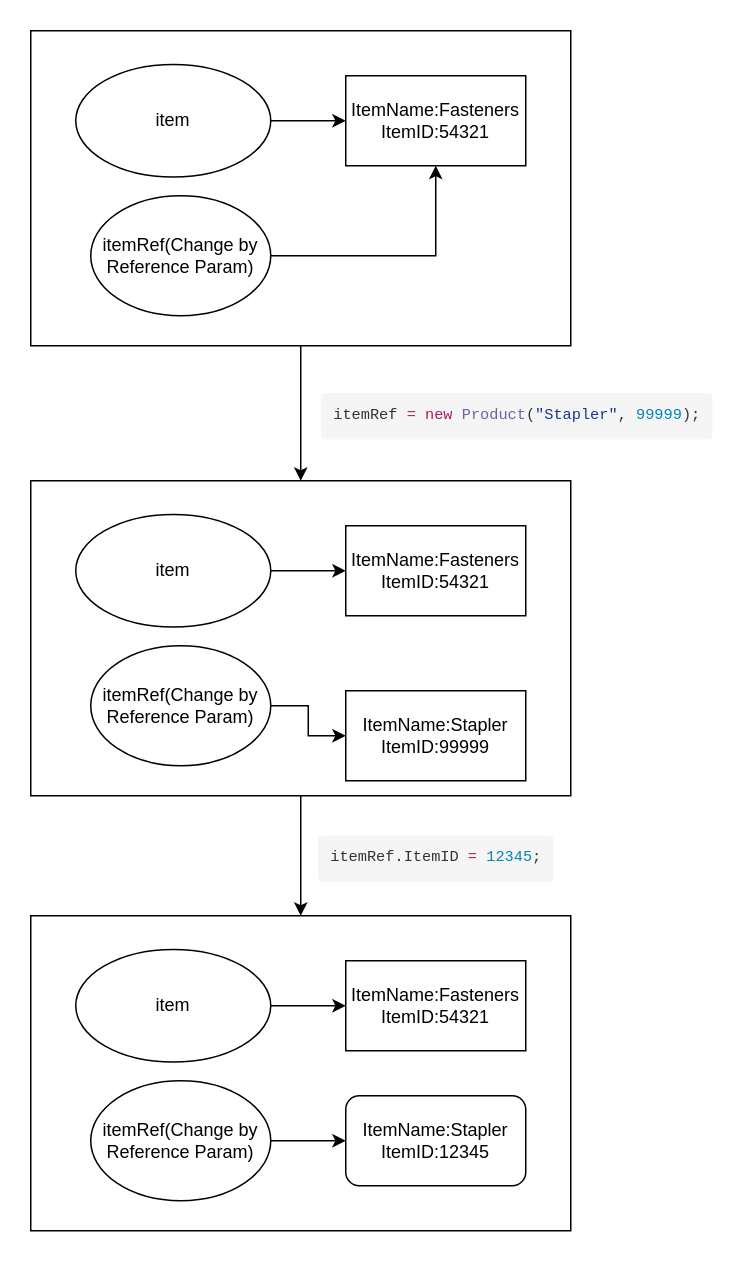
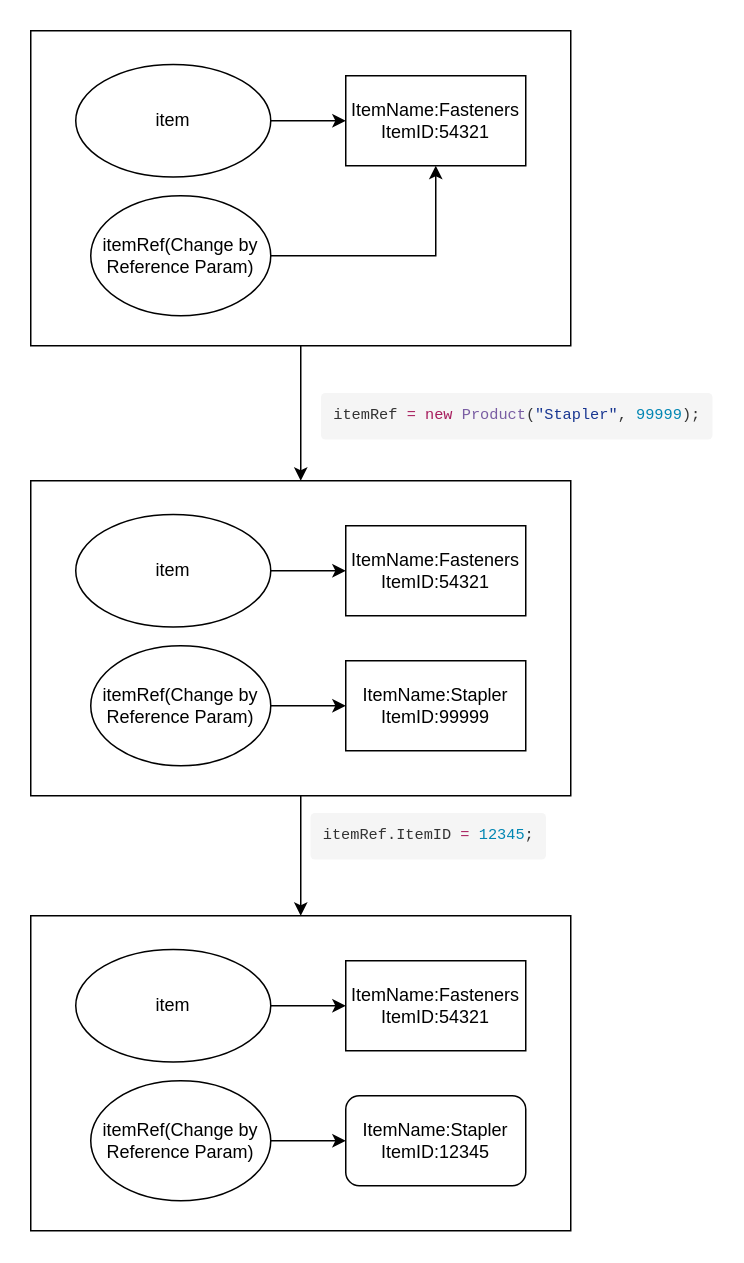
  <mxCell id="0" />
  <mxCell id="1" parent="0" />
  <mxCell id="2" style="edgeStyle=orthogonalEdgeStyle;rounded=0;orthogonalLoop=1;jettySize=auto;html=1;entryX=0.5;entryY=0;entryDx=0;entryDy=0;" edge="1" parent="1" source="3" target="18"><mxGeometry relative="1" as="geometry" /></mxCell>
  <mxCell id="3" value="" style="rounded=0;whiteSpace=wrap;html=1;fillColor=none;" vertex="1" parent="1"><mxGeometry x="20" y="320" width="360" height="210" as="geometry" /></mxCell>
  <mxCell id="4" value="ItemName:Fasteners&lt;br&gt;ItemID:54321" style="rounded=0;whiteSpace=wrap;html=1;" vertex="1" parent="1"><mxGeometry x="230" y="50" width="120" height="60" as="geometry" /></mxCell>
  <mxCell id="5" style="edgeStyle=orthogonalEdgeStyle;rounded=0;orthogonalLoop=1;jettySize=auto;html=1;" edge="1" parent="1" source="6" target="4"><mxGeometry relative="1" as="geometry" /></mxCell>
  <mxCell id="6" value="item" style="ellipse;whiteSpace=wrap;html=1;" vertex="1" parent="1"><mxGeometry x="50" y="42.5" width="130" height="75" as="geometry" /></mxCell>
  <mxCell id="7" style="edgeStyle=orthogonalEdgeStyle;rounded=0;orthogonalLoop=1;jettySize=auto;html=1;" edge="1" parent="1" source="8" target="4"><mxGeometry relative="1" as="geometry" /></mxCell>
  <mxCell id="8" value="itemRef(Change by Reference Param)" style="ellipse;whiteSpace=wrap;html=1;" vertex="1" parent="1"><mxGeometry x="60" y="130" width="120" height="80" as="geometry" /></mxCell>
  <mxCell id="9" style="edgeStyle=orthogonalEdgeStyle;rounded=0;orthogonalLoop=1;jettySize=auto;html=1;entryX=0.5;entryY=0;entryDx=0;entryDy=0;" edge="1" parent="1" source="10" target="3"><mxGeometry relative="1" as="geometry" /></mxCell>
  <mxCell id="10" value="" style="rounded=0;whiteSpace=wrap;html=1;fillColor=none;" vertex="1" parent="1"><mxGeometry x="20" y="20" width="360" height="210" as="geometry" /></mxCell>
  <mxCell id="11" value="ItemName:Fasteners&lt;br&gt;ItemID:54321" style="rounded=0;whiteSpace=wrap;html=1;" vertex="1" parent="1"><mxGeometry x="230" y="350" width="120" height="60" as="geometry" /></mxCell>
  <mxCell id="12" style="edgeStyle=orthogonalEdgeStyle;rounded=0;orthogonalLoop=1;jettySize=auto;html=1;" edge="1" parent="1" source="13" target="11"><mxGeometry relative="1" as="geometry" /></mxCell>
  <mxCell id="13" value="item" style="ellipse;whiteSpace=wrap;html=1;" vertex="1" parent="1"><mxGeometry x="50" y="342.5" width="130" height="75" as="geometry" /></mxCell>
  <mxCell id="14" style="edgeStyle=orthogonalEdgeStyle;rounded=0;orthogonalLoop=1;jettySize=auto;html=1;" edge="1" parent="1" source="15" target="17"><mxGeometry relative="1" as="geometry" /></mxCell>
  <mxCell id="15" value="itemRef(Change by Reference Param)" style="ellipse;whiteSpace=wrap;html=1;" vertex="1" parent="1"><mxGeometry x="60" y="430" width="120" height="80" as="geometry" /></mxCell>
  <mxCell id="16" value="&lt;pre class=&quot;language-csharp&quot; style=&quot;padding: 0.8em ; overflow: auto ; line-height: 1.4 ; border: rgb(214 , 214 , 214) ; border-radius: 3px ; margin-top: 0px ; margin-bottom: 16px ; color: rgb(51 , 51 , 51) ; background: rgb(245 , 245 , 245) ; font-family: &amp;#34;consolas&amp;#34; , &amp;#34;liberation mono&amp;#34; , &amp;#34;menlo&amp;#34; , &amp;#34;courier&amp;#34; , monospace ; text-align: left ; word-break: normal ; overflow-wrap: normal ; font-size: 0.85em&quot;&gt;itemRef &lt;span class=&quot;token operator&quot; style=&quot;color: rgb(167 , 29 , 93)&quot;&gt;=&lt;/span&gt; &lt;span class=&quot;token keyword&quot; style=&quot;color: rgb(167 , 29 , 93)&quot;&gt;new&lt;/span&gt; &lt;span class=&quot;token class-name&quot; style=&quot;color: rgb(121 , 93 , 163)&quot;&gt;Product&lt;/span&gt;&lt;span class=&quot;token punctuation&quot;&gt;(&lt;/span&gt;&lt;span class=&quot;token string&quot; style=&quot;color: rgb(24 , 54 , 145)&quot;&gt;&quot;Stapler&quot;&lt;/span&gt;&lt;span class=&quot;token punctuation&quot;&gt;,&lt;/span&gt; &lt;span class=&quot;token number&quot; style=&quot;color: rgb(0 , 134 , 179)&quot;&gt;99999&lt;/span&gt;&lt;span class=&quot;token punctuation&quot;&gt;)&lt;/span&gt;&lt;span class=&quot;token punctuation&quot;&gt;;&lt;/span&gt;&lt;/pre&gt;" style="text;html=1;align=center;verticalAlign=middle;resizable=0;points=[];autosize=1;" vertex="1" parent="1"><mxGeometry x="214" y="260" width="260" height="50" as="geometry" /></mxCell>
- <mxCell id="17" value="ItemName:Stapler&lt;br&gt;ItemID:99999" style="rounded=0;whiteSpace=wrap;html=1;" vertex="1" parent="1"><mxGeometry x="230" y="460" width="120" height="60" as="geometry" /></mxCell>
+ <mxCell id="17" value="ItemName:Stapler&lt;br&gt;ItemID:99999" style="rounded=0;whiteSpace=wrap;html=1;" vertex="1" parent="1"><mxGeometry x="230" y="440" width="120" height="60" as="geometry" /></mxCell>
  <mxCell id="18" value="" style="rounded=0;whiteSpace=wrap;html=1;fillColor=none;" vertex="1" parent="1"><mxGeometry x="20" y="610" width="360" height="210" as="geometry" /></mxCell>
  <mxCell id="19" value="ItemName:Fasteners&lt;br&gt;ItemID:54321" style="rounded=0;whiteSpace=wrap;html=1;" vertex="1" parent="1"><mxGeometry x="230" y="640" width="120" height="60" as="geometry" /></mxCell>
  <mxCell id="20" style="edgeStyle=orthogonalEdgeStyle;rounded=0;orthogonalLoop=1;jettySize=auto;html=1;" edge="1" parent="1" source="21" target="19"><mxGeometry relative="1" as="geometry" /></mxCell>
  <mxCell id="21" value="item" style="ellipse;whiteSpace=wrap;html=1;" vertex="1" parent="1"><mxGeometry x="50" y="632.5" width="130" height="75" as="geometry" /></mxCell>
  <mxCell id="22" style="edgeStyle=orthogonalEdgeStyle;rounded=0;orthogonalLoop=1;jettySize=auto;html=1;" edge="1" parent="1" source="23" target="24"><mxGeometry relative="1" as="geometry" /></mxCell>
  <mxCell id="23" value="itemRef(Change by Reference Param)" style="ellipse;whiteSpace=wrap;html=1;" vertex="1" parent="1"><mxGeometry x="60" y="720" width="120" height="80" as="geometry" /></mxCell>
  <mxCell id="24" value="ItemName:Stapler&lt;br&gt;ItemID:12345" style="whiteSpace=wrap;html=1;rounded=1;" vertex="1" parent="1"><mxGeometry x="230" y="730" width="120" height="60" as="geometry" /></mxCell>
- <mxCell id="25" value="&lt;pre class=&quot;language-csharp&quot; style=&quot;padding: 0.8em ; overflow: auto ; line-height: 1.4 ; border: rgb(214 , 214 , 214) ; border-radius: 3px ; margin-top: 0px ; margin-bottom: 16px ; color: rgb(51 , 51 , 51) ; background: rgb(245 , 245 , 245) ; font-family: &amp;#34;consolas&amp;#34; , &amp;#34;liberation mono&amp;#34; , &amp;#34;menlo&amp;#34; , &amp;#34;courier&amp;#34; , monospace ; text-align: left ; word-break: normal ; overflow-wrap: normal ; font-size: 0.85em&quot;&gt;itemRef&lt;span class=&quot;token punctuation&quot;&gt;.&lt;/span&gt;ItemID &lt;span class=&quot;token operator&quot; style=&quot;color: rgb(167 , 29 , 93)&quot;&gt;=&lt;/span&gt; &lt;span class=&quot;token number&quot; style=&quot;color: rgb(0 , 134 , 179)&quot;&gt;12345&lt;/span&gt;&lt;span class=&quot;token punctuation&quot;&gt;;&lt;/span&gt;&lt;/pre&gt;" style="text;html=1;align=center;verticalAlign=middle;resizable=0;points=[];autosize=1;" vertex="1" parent="1"><mxGeometry x="210" y="555" width="160" height="50" as="geometry" /></mxCell>
+ <mxCell id="25" value="&lt;pre class=&quot;language-csharp&quot; style=&quot;padding: 0.8em ; overflow: auto ; line-height: 1.4 ; border: rgb(214 , 214 , 214) ; border-radius: 3px ; margin-top: 0px ; margin-bottom: 16px ; color: rgb(51 , 51 , 51) ; background: rgb(245 , 245 , 245) ; font-family: &amp;#34;consolas&amp;#34; , &amp;#34;liberation mono&amp;#34; , &amp;#34;menlo&amp;#34; , &amp;#34;courier&amp;#34; , monospace ; text-align: left ; word-break: normal ; overflow-wrap: normal ; font-size: 0.85em&quot;&gt;itemRef&lt;span class=&quot;token punctuation&quot;&gt;.&lt;/span&gt;ItemID &lt;span class=&quot;token operator&quot; style=&quot;color: rgb(167 , 29 , 93)&quot;&gt;=&lt;/span&gt; &lt;span class=&quot;token number&quot; style=&quot;color: rgb(0 , 134 , 179)&quot;&gt;12345&lt;/span&gt;&lt;span class=&quot;token punctuation&quot;&gt;;&lt;/span&gt;&lt;/pre&gt;" style="text;html=1;align=center;verticalAlign=middle;resizable=0;points=[];autosize=1;" vertex="1" parent="1"><mxGeometry x="205" y="540" width="160" height="50" as="geometry" /></mxCell>
